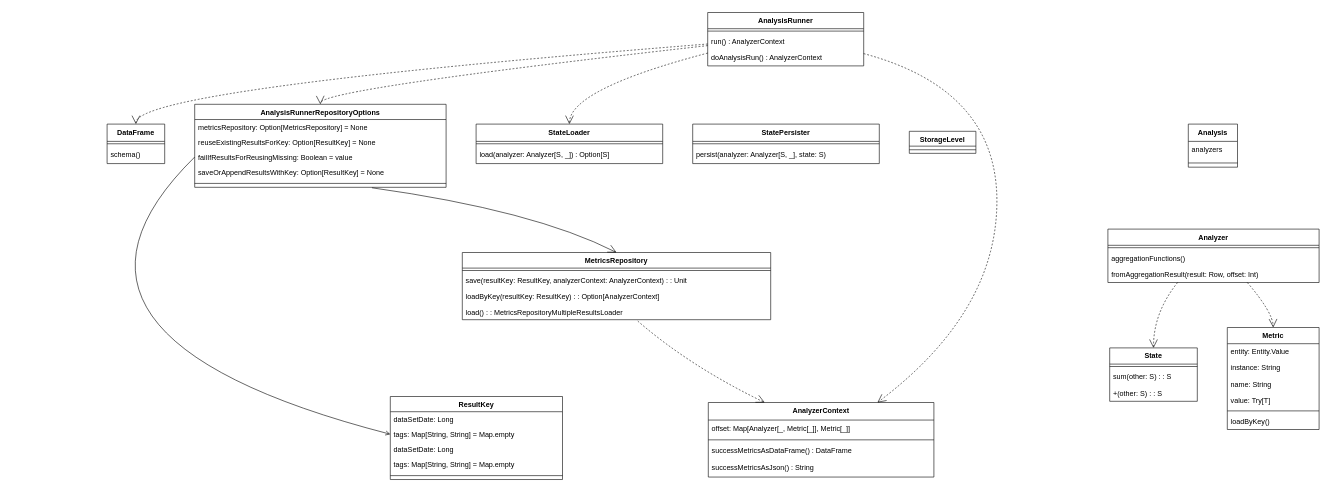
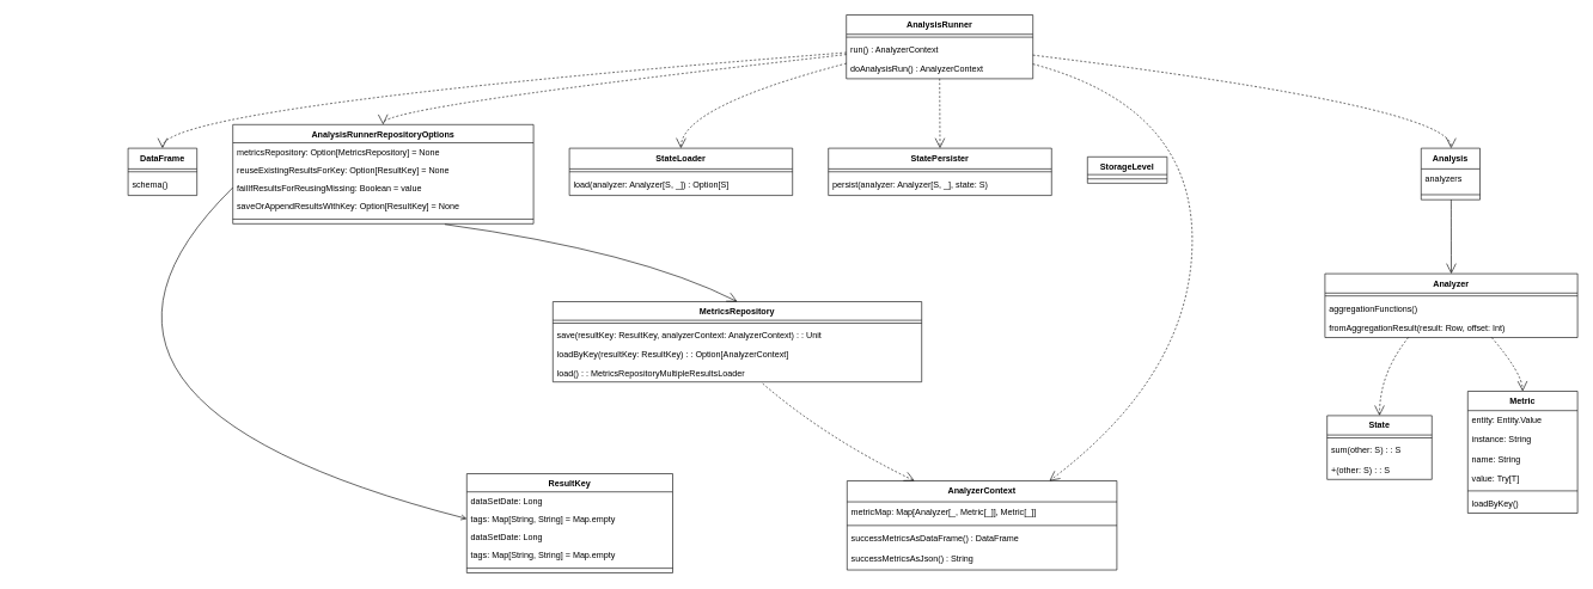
  <mxCell id="0" />
  <mxCell id="1" parent="0" />
  <mxCell id="2" value="DataFrame" style="swimlane;fontStyle=1;align=center;verticalAlign=top;childLayout=stackLayout;horizontal=1;startSize=28.8;horizontalStack=0;resizeParent=1;resizeParentMax=0;resizeLast=0;collapsible=0;marginBottom=0;" vertex="1" parent="1"><mxGeometry x="178" y="206" width="96" height="65.8" as="geometry" /></mxCell>
  <mxCell id="3" style="line;strokeWidth=1;fillColor=none;align=left;verticalAlign=middle;spacingTop=-1;spacingLeft=3;spacingRight=3;rotatable=0;labelPosition=right;points=[];portConstraint=eastwest;strokeColor=inherit;" vertex="1" parent="2"><mxGeometry y="28.8" width="96" height="8" as="geometry" /></mxCell>
  <mxCell id="4" value="schema()" style="text;strokeColor=none;fillColor=none;align=left;verticalAlign=top;spacingLeft=4;spacingRight=4;overflow=hidden;rotatable=0;points=[[0,0.5],[1,0.5]];portConstraint=eastwest;" vertex="1" parent="2"><mxGeometry y="36.8" width="96" height="29" as="geometry" /></mxCell>
  <mxCell id="5" value="Analysis" style="swimlane;fontStyle=1;align=center;verticalAlign=top;childLayout=stackLayout;horizontal=1;startSize=28.8;horizontalStack=0;resizeParent=1;resizeParentMax=0;resizeLast=0;collapsible=0;marginBottom=0;" vertex="1" parent="1"><mxGeometry x="1980" y="206" width="82" height="71.8" as="geometry" /></mxCell>
  <mxCell id="6" value="analyzers" style="text;strokeColor=none;fillColor=none;align=left;verticalAlign=top;spacingLeft=4;spacingRight=4;overflow=hidden;rotatable=0;points=[[0,0.5],[1,0.5]];portConstraint=eastwest;" vertex="1" parent="5"><mxGeometry y="28.8" width="82" height="29" as="geometry" /></mxCell>
  <mxCell id="7" style="line;strokeWidth=1;fillColor=none;align=left;verticalAlign=middle;spacingTop=-1;spacingLeft=3;spacingRight=3;rotatable=0;labelPosition=right;points=[];portConstraint=eastwest;strokeColor=inherit;" vertex="1" parent="5"><mxGeometry y="57.8" width="82" height="14" as="geometry" /></mxCell>
  <mxCell id="8" value="Analyzer" style="swimlane;fontStyle=1;align=center;verticalAlign=top;childLayout=stackLayout;horizontal=1;startSize=27;horizontalStack=0;resizeParent=1;resizeParentMax=0;resizeLast=0;collapsible=0;marginBottom=0;" vertex="1" parent="1"><mxGeometry x="1846" y="381" width="352" height="89" as="geometry" /></mxCell>
  <mxCell id="9" style="line;strokeWidth=1;fillColor=none;align=left;verticalAlign=middle;spacingTop=-1;spacingLeft=3;spacingRight=3;rotatable=0;labelPosition=right;points=[];portConstraint=eastwest;strokeColor=inherit;" vertex="1" parent="8"><mxGeometry y="27" width="352" height="8" as="geometry" /></mxCell>
  <mxCell id="10" value="aggregationFunctions()" style="text;strokeColor=none;fillColor=none;align=left;verticalAlign=top;spacingLeft=4;spacingRight=4;overflow=hidden;rotatable=0;points=[[0,0.5],[1,0.5]];portConstraint=eastwest;" vertex="1" parent="8"><mxGeometry y="35" width="352" height="27" as="geometry" /></mxCell>
  <mxCell id="11" value="fromAggregationResult(result: Row, offset: Int)" style="text;strokeColor=none;fillColor=none;align=left;verticalAlign=top;spacingLeft=4;spacingRight=4;overflow=hidden;rotatable=0;points=[[0,0.5],[1,0.5]];portConstraint=eastwest;" vertex="1" parent="8"><mxGeometry y="62" width="352" height="27" as="geometry" /></mxCell>
  <mxCell id="12" value="State" style="swimlane;fontStyle=1;align=center;verticalAlign=top;childLayout=stackLayout;horizontal=1;startSize=27;horizontalStack=0;resizeParent=1;resizeParentMax=0;resizeLast=0;collapsible=0;marginBottom=0;" vertex="1" parent="1"><mxGeometry x="1849" y="579" width="146" height="89" as="geometry" /></mxCell>
  <mxCell id="13" style="line;strokeWidth=1;fillColor=none;align=left;verticalAlign=middle;spacingTop=-1;spacingLeft=3;spacingRight=3;rotatable=0;labelPosition=right;points=[];portConstraint=eastwest;strokeColor=inherit;" vertex="1" parent="12"><mxGeometry y="27" width="146" height="8" as="geometry" /></mxCell>
  <mxCell id="14" value="sum(other: S) : : S" style="text;strokeColor=none;fillColor=none;align=left;verticalAlign=top;spacingLeft=4;spacingRight=4;overflow=hidden;rotatable=0;points=[[0,0.5],[1,0.5]];portConstraint=eastwest;" vertex="1" parent="12"><mxGeometry y="35" width="146" height="27" as="geometry" /></mxCell>
  <mxCell id="15" value="+(other: S) : : S" style="text;strokeColor=none;fillColor=none;align=left;verticalAlign=top;spacingLeft=4;spacingRight=4;overflow=hidden;rotatable=0;points=[[0,0.5],[1,0.5]];portConstraint=eastwest;" vertex="1" parent="12"><mxGeometry y="62" width="146" height="27" as="geometry" /></mxCell>
  <mxCell id="16" value="Metric" style="swimlane;fontStyle=1;align=center;verticalAlign=top;childLayout=stackLayout;horizontal=1;startSize=27;horizontalStack=0;resizeParent=1;resizeParentMax=0;resizeLast=0;collapsible=0;marginBottom=0;" vertex="1" parent="1"><mxGeometry x="2045" y="545" width="153" height="170" as="geometry" /></mxCell>
  <mxCell id="17" value="entity: Entity.Value" style="text;strokeColor=none;fillColor=none;align=left;verticalAlign=top;spacingLeft=4;spacingRight=4;overflow=hidden;rotatable=0;points=[[0,0.5],[1,0.5]];portConstraint=eastwest;" vertex="1" parent="16"><mxGeometry y="27" width="153" height="27" as="geometry" /></mxCell>
  <mxCell id="18" value="instance: String" style="text;strokeColor=none;fillColor=none;align=left;verticalAlign=top;spacingLeft=4;spacingRight=4;overflow=hidden;rotatable=0;points=[[0,0.5],[1,0.5]];portConstraint=eastwest;" vertex="1" parent="16"><mxGeometry y="54" width="153" height="27" as="geometry" /></mxCell>
  <mxCell id="19" value="name: String" style="text;strokeColor=none;fillColor=none;align=left;verticalAlign=top;spacingLeft=4;spacingRight=4;overflow=hidden;rotatable=0;points=[[0,0.5],[1,0.5]];portConstraint=eastwest;" vertex="1" parent="16"><mxGeometry y="81" width="153" height="27" as="geometry" /></mxCell>
  <mxCell id="20" value="value: Try[T]" style="text;strokeColor=none;fillColor=none;align=left;verticalAlign=top;spacingLeft=4;spacingRight=4;overflow=hidden;rotatable=0;points=[[0,0.5],[1,0.5]];portConstraint=eastwest;" vertex="1" parent="16"><mxGeometry y="108" width="153" height="27" as="geometry" /></mxCell>
  <mxCell id="21" style="line;strokeWidth=1;fillColor=none;align=left;verticalAlign=middle;spacingTop=-1;spacingLeft=3;spacingRight=3;rotatable=0;labelPosition=right;points=[];portConstraint=eastwest;strokeColor=inherit;" vertex="1" parent="16"><mxGeometry y="135" width="153" height="8" as="geometry" /></mxCell>
  <mxCell id="22" value="loadByKey()" style="text;strokeColor=none;fillColor=none;align=left;verticalAlign=top;spacingLeft=4;spacingRight=4;overflow=hidden;rotatable=0;points=[[0,0.5],[1,0.5]];portConstraint=eastwest;" vertex="1" parent="16"><mxGeometry y="143" width="153" height="27" as="geometry" /></mxCell>
  <mxCell id="23" value="AnalysisRunner" style="swimlane;fontStyle=1;align=center;verticalAlign=top;childLayout=stackLayout;horizontal=1;startSize=27;horizontalStack=0;resizeParent=1;resizeParentMax=0;resizeLast=0;collapsible=0;marginBottom=0;" vertex="1" parent="1"><mxGeometry x="1179" y="20" width="260" height="89" as="geometry" /></mxCell>
  <mxCell id="24" style="line;strokeWidth=1;fillColor=none;align=left;verticalAlign=middle;spacingTop=-1;spacingLeft=3;spacingRight=3;rotatable=0;labelPosition=right;points=[];portConstraint=eastwest;strokeColor=inherit;" vertex="1" parent="23"><mxGeometry y="27" width="260" height="8" as="geometry" /></mxCell>
  <mxCell id="25" value="run() : AnalyzerContext" style="text;strokeColor=none;fillColor=none;align=left;verticalAlign=top;spacingLeft=4;spacingRight=4;overflow=hidden;rotatable=0;points=[[0,0.5],[1,0.5]];portConstraint=eastwest;" vertex="1" parent="23"><mxGeometry y="35" width="260" height="27" as="geometry" /></mxCell>
  <mxCell id="26" value="doAnalysisRun() : AnalyzerContext" style="text;strokeColor=none;fillColor=none;align=left;verticalAlign=top;spacingLeft=4;spacingRight=4;overflow=hidden;rotatable=0;points=[[0,0.5],[1,0.5]];portConstraint=eastwest;" vertex="1" parent="23"><mxGeometry y="62" width="260" height="27" as="geometry" /></mxCell>
  <mxCell id="27" value="AnalyzerContext" style="swimlane;fontStyle=1;align=center;verticalAlign=top;childLayout=stackLayout;horizontal=1;startSize=29.25;horizontalStack=0;resizeParent=1;resizeParentMax=0;resizeLast=0;collapsible=0;marginBottom=0;" vertex="1" parent="1"><mxGeometry x="1180" y="670" width="376" height="124.25" as="geometry" /></mxCell>
- <mxCell id="28" value="offset: Map[Analyzer[_, Metric[_]], Metric[_]]" style="text;strokeColor=none;fillColor=none;align=left;verticalAlign=top;spacingLeft=4;spacingRight=4;overflow=hidden;rotatable=0;points=[[0,0.5],[1,0.5]];portConstraint=eastwest;" vertex="1" parent="27"><mxGeometry y="29.25" width="376" height="29" as="geometry" /></mxCell>
+ <mxCell id="28" value="metricMap: Map[Analyzer[_, Metric[_]], Metric[_]]" style="text;strokeColor=none;fillColor=none;align=left;verticalAlign=top;spacingLeft=4;spacingRight=4;overflow=hidden;rotatable=0;points=[[0,0.5],[1,0.5]];portConstraint=eastwest;" vertex="1" parent="27"><mxGeometry y="29.25" width="376" height="29" as="geometry" /></mxCell>
  <mxCell id="29" style="line;strokeWidth=1;fillColor=none;align=left;verticalAlign=middle;spacingTop=-1;spacingLeft=3;spacingRight=3;rotatable=0;labelPosition=right;points=[];portConstraint=eastwest;strokeColor=inherit;" vertex="1" parent="27"><mxGeometry y="58.25" width="376" height="8" as="geometry" /></mxCell>
  <mxCell id="30" value="successMetricsAsDataFrame() : DataFrame" style="text;strokeColor=none;fillColor=none;align=left;verticalAlign=top;spacingLeft=4;spacingRight=4;overflow=hidden;rotatable=0;points=[[0,0.5],[1,0.5]];portConstraint=eastwest;" vertex="1" parent="27"><mxGeometry y="66.25" width="376" height="29" as="geometry" /></mxCell>
  <mxCell id="31" value="successMetricsAsJson() : String" style="text;strokeColor=none;fillColor=none;align=left;verticalAlign=top;spacingLeft=4;spacingRight=4;overflow=hidden;rotatable=0;points=[[0,0.5],[1,0.5]];portConstraint=eastwest;" vertex="1" parent="27"><mxGeometry y="95.25" width="376" height="29" as="geometry" /></mxCell>
  <mxCell id="32" value="StateLoader" style="swimlane;fontStyle=1;align=center;verticalAlign=top;childLayout=stackLayout;horizontal=1;startSize=28.8;horizontalStack=0;resizeParent=1;resizeParentMax=0;resizeLast=0;collapsible=0;marginBottom=0;" vertex="1" parent="1"><mxGeometry x="793" y="206" width="311" height="65.8" as="geometry" /></mxCell>
  <mxCell id="33" style="line;strokeWidth=1;fillColor=none;align=left;verticalAlign=middle;spacingTop=-1;spacingLeft=3;spacingRight=3;rotatable=0;labelPosition=right;points=[];portConstraint=eastwest;strokeColor=inherit;" vertex="1" parent="32"><mxGeometry y="28.8" width="311" height="8" as="geometry" /></mxCell>
  <mxCell id="34" value="load(analyzer: Analyzer[S, _]) : Option[S]" style="text;strokeColor=none;fillColor=none;align=left;verticalAlign=top;spacingLeft=4;spacingRight=4;overflow=hidden;rotatable=0;points=[[0,0.5],[1,0.5]];portConstraint=eastwest;" vertex="1" parent="32"><mxGeometry y="36.8" width="311" height="29" as="geometry" /></mxCell>
  <mxCell id="35" value="StatePersister" style="swimlane;fontStyle=1;align=center;verticalAlign=top;childLayout=stackLayout;horizontal=1;startSize=28.8;horizontalStack=0;resizeParent=1;resizeParentMax=0;resizeLast=0;collapsible=0;marginBottom=0;" vertex="1" parent="1"><mxGeometry x="1154" y="206" width="311" height="65.8" as="geometry" /></mxCell>
  <mxCell id="36" style="line;strokeWidth=1;fillColor=none;align=left;verticalAlign=middle;spacingTop=-1;spacingLeft=3;spacingRight=3;rotatable=0;labelPosition=right;points=[];portConstraint=eastwest;strokeColor=inherit;" vertex="1" parent="35"><mxGeometry y="28.8" width="311" height="8" as="geometry" /></mxCell>
  <mxCell id="37" value="persist(analyzer: Analyzer[S, _], state: S)" style="text;strokeColor=none;fillColor=none;align=left;verticalAlign=top;spacingLeft=4;spacingRight=4;overflow=hidden;rotatable=0;points=[[0,0.5],[1,0.5]];portConstraint=eastwest;" vertex="1" parent="35"><mxGeometry y="36.8" width="311" height="29" as="geometry" /></mxCell>
  <mxCell id="38" value="StorageLevel" style="swimlane;fontStyle=1;align=center;verticalAlign=top;childLayout=stackLayout;horizontal=1;startSize=24.75;horizontalStack=0;resizeParent=1;resizeParentMax=0;resizeLast=0;collapsible=0;marginBottom=0;" vertex="1" parent="1"><mxGeometry x="1515" y="218" width="111" height="36.75" as="geometry" /></mxCell>
  <mxCell id="39" style="line;strokeWidth=1;fillColor=none;align=left;verticalAlign=middle;spacingTop=-1;spacingLeft=3;spacingRight=3;rotatable=0;labelPosition=right;points=[];portConstraint=eastwest;strokeColor=inherit;" vertex="1" parent="38"><mxGeometry y="24.75" width="111" height="12" as="geometry" /></mxCell>
  <mxCell id="40" value="AnalysisRunnerRepositoryOptions" style="swimlane;fontStyle=1;align=center;verticalAlign=top;childLayout=stackLayout;horizontal=1;startSize=25.364;horizontalStack=0;resizeParent=1;resizeParentMax=0;resizeLast=0;collapsible=0;marginBottom=0;" vertex="1" parent="1"><mxGeometry x="324" y="173" width="419" height="138.364" as="geometry" /></mxCell>
  <mxCell id="41" value="metricsRepository: Option[MetricsRepository] = None" style="text;strokeColor=none;fillColor=none;align=left;verticalAlign=top;spacingLeft=4;spacingRight=4;overflow=hidden;rotatable=0;points=[[0,0.5],[1,0.5]];portConstraint=eastwest;" vertex="1" parent="40"><mxGeometry y="25.364" width="419" height="25" as="geometry" /></mxCell>
  <mxCell id="42" value="reuseExistingResultsForKey: Option[ResultKey] = None" style="text;strokeColor=none;fillColor=none;align=left;verticalAlign=top;spacingLeft=4;spacingRight=4;overflow=hidden;rotatable=0;points=[[0,0.5],[1,0.5]];portConstraint=eastwest;" vertex="1" parent="40"><mxGeometry y="50.364" width="419" height="25" as="geometry" /></mxCell>
  <mxCell id="43" value="failIfResultsForReusingMissing: Boolean = value" style="text;strokeColor=none;fillColor=none;align=left;verticalAlign=top;spacingLeft=4;spacingRight=4;overflow=hidden;rotatable=0;points=[[0,0.5],[1,0.5]];portConstraint=eastwest;" vertex="1" parent="40"><mxGeometry y="75.364" width="419" height="25" as="geometry" /></mxCell>
  <mxCell id="44" value="saveOrAppendResultsWithKey: Option[ResultKey] = None" style="text;strokeColor=none;fillColor=none;align=left;verticalAlign=top;spacingLeft=4;spacingRight=4;overflow=hidden;rotatable=0;points=[[0,0.5],[1,0.5]];portConstraint=eastwest;" vertex="1" parent="40"><mxGeometry y="100.364" width="419" height="25" as="geometry" /></mxCell>
  <mxCell id="45" style="line;strokeWidth=1;fillColor=none;align=left;verticalAlign=middle;spacingTop=-1;spacingLeft=3;spacingRight=3;rotatable=0;labelPosition=right;points=[];portConstraint=eastwest;strokeColor=inherit;" vertex="1" parent="40"><mxGeometry y="125.364" width="419" height="13" as="geometry" /></mxCell>
  <mxCell id="46" value="MetricsRepository" style="swimlane;fontStyle=1;align=center;verticalAlign=top;childLayout=stackLayout;horizontal=1;startSize=26;horizontalStack=0;resizeParent=1;resizeParentMax=0;resizeLast=0;collapsible=0;marginBottom=0;" vertex="1" parent="1"><mxGeometry x="770" y="420" width="514" height="112" as="geometry" /></mxCell>
  <mxCell id="47" style="line;strokeWidth=1;fillColor=none;align=left;verticalAlign=middle;spacingTop=-1;spacingLeft=3;spacingRight=3;rotatable=0;labelPosition=right;points=[];portConstraint=eastwest;strokeColor=inherit;" vertex="1" parent="46"><mxGeometry y="26" width="514" height="8" as="geometry" /></mxCell>
  <mxCell id="48" value="save(resultKey: ResultKey, analyzerContext: AnalyzerContext) : : Unit" style="text;strokeColor=none;fillColor=none;align=left;verticalAlign=top;spacingLeft=4;spacingRight=4;overflow=hidden;rotatable=0;points=[[0,0.5],[1,0.5]];portConstraint=eastwest;" vertex="1" parent="46"><mxGeometry y="34" width="514" height="26" as="geometry" /></mxCell>
  <mxCell id="49" value="loadByKey(resultKey: ResultKey) : : Option[AnalyzerContext]" style="text;strokeColor=none;fillColor=none;align=left;verticalAlign=top;spacingLeft=4;spacingRight=4;overflow=hidden;rotatable=0;points=[[0,0.5],[1,0.5]];portConstraint=eastwest;" vertex="1" parent="46"><mxGeometry y="60" width="514" height="26" as="geometry" /></mxCell>
  <mxCell id="50" value="load() : : MetricsRepositoryMultipleResultsLoader" style="text;strokeColor=none;fillColor=none;align=left;verticalAlign=top;spacingLeft=4;spacingRight=4;overflow=hidden;rotatable=0;points=[[0,0.5],[1,0.5]];portConstraint=eastwest;" vertex="1" parent="46"><mxGeometry y="86" width="514" height="26" as="geometry" /></mxCell>
  <mxCell id="51" value="ResultKey" style="swimlane;fontStyle=1;align=center;verticalAlign=top;childLayout=stackLayout;horizontal=1;startSize=25.364;horizontalStack=0;resizeParent=1;resizeParentMax=0;resizeLast=0;collapsible=0;marginBottom=0;" vertex="1" parent="1"><mxGeometry x="650" y="660" width="287" height="138.364" as="geometry" /></mxCell>
  <mxCell id="52" value="dataSetDate: Long" style="text;strokeColor=none;fillColor=none;align=left;verticalAlign=top;spacingLeft=4;spacingRight=4;overflow=hidden;rotatable=0;points=[[0,0.5],[1,0.5]];portConstraint=eastwest;" vertex="1" parent="51"><mxGeometry y="25.364" width="287" height="25" as="geometry" /></mxCell>
  <mxCell id="53" value="tags: Map[String, String] = Map.empty" style="text;strokeColor=none;fillColor=none;align=left;verticalAlign=top;spacingLeft=4;spacingRight=4;overflow=hidden;rotatable=0;points=[[0,0.5],[1,0.5]];portConstraint=eastwest;" vertex="1" parent="51"><mxGeometry y="50.364" width="287" height="25" as="geometry" /></mxCell>
  <mxCell id="54" value="dataSetDate: Long" style="text;strokeColor=none;fillColor=none;align=left;verticalAlign=top;spacingLeft=4;spacingRight=4;overflow=hidden;rotatable=0;points=[[0,0.5],[1,0.5]];portConstraint=eastwest;" vertex="1" parent="51"><mxGeometry y="75.364" width="287" height="25" as="geometry" /></mxCell>
  <mxCell id="55" value="tags: Map[String, String] = Map.empty" style="text;strokeColor=none;fillColor=none;align=left;verticalAlign=top;spacingLeft=4;spacingRight=4;overflow=hidden;rotatable=0;points=[[0,0.5],[1,0.5]];portConstraint=eastwest;" vertex="1" parent="51"><mxGeometry y="100.364" width="287" height="25" as="geometry" /></mxCell>
  <mxCell id="56" style="line;strokeWidth=1;fillColor=none;align=left;verticalAlign=middle;spacingTop=-1;spacingLeft=3;spacingRight=3;rotatable=0;labelPosition=right;points=[];portConstraint=eastwest;strokeColor=inherit;" vertex="1" parent="51"><mxGeometry y="125.364" width="287" height="13" as="geometry" /></mxCell>
  <mxCell id="57" value="" style="curved=1;dashed=1;startArrow=none;endArrow=open;endSize=12;exitX=0.569;exitY=1.09;rounded=0;entryX=0.25;entryY=0;entryDx=0;entryDy=0;exitDx=0;exitDy=0;strokeColor=default;exitPerimeter=0;" edge="1" parent="1" source="50" target="27"><mxGeometry relative="1" as="geometry"><Array as="points"><mxPoint x="1150" y="610" /></Array><mxPoint x="1337" y="667" as="targetPoint" /></mxGeometry></mxCell>
  <mxCell id="58" value="" style="curved=1;dashed=1;startArrow=none;endArrow=open;endSize=12;exitX=0.33;exitY=1;entryX=0.5;entryY=0;rounded=0;" edge="1" parent="1" source="8" target="12"><mxGeometry relative="1" as="geometry"><Array as="points"><mxPoint x="1922" y="520" /></Array></mxGeometry></mxCell>
  <mxCell id="59" value="" style="curved=1;dashed=1;startArrow=none;endArrow=open;endSize=12;exitX=0.66;exitY=1;entryX=0.5;entryY=0;rounded=0;" edge="1" parent="1" source="8" target="16"><mxGeometry relative="1" as="geometry"><Array as="points"><mxPoint x="2121" y="520" /></Array></mxGeometry></mxCell>
+ <mxCell id="60" value="" style="curved=1;startArrow=none;endArrow=open;endSize=12;exitX=0.51;exitY=1;entryX=0.5;entryY=0;rounded=0;" edge="1" parent="1" source="5" target="8"><mxGeometry relative="1" as="geometry"><Array as="points" /></mxGeometry></mxCell>
  <mxCell id="61" value="" style="curved=1;dashed=1;startArrow=none;endArrow=open;endSize=12;exitX=0;exitY=0.62;entryX=0.5;entryY=0;rounded=0;" edge="1" parent="1" source="23" target="40"><mxGeometry relative="1" as="geometry"><Array as="points"><mxPoint x="533" y="148" /></Array></mxGeometry></mxCell>
+ <mxCell id="62" value="" style="curved=1;dashed=1;startArrow=none;endArrow=open;endSize=12;exitX=1;exitY=0.63;entryX=0.51;entryY=0;rounded=0;" edge="1" parent="1" source="23" target="5"><mxGeometry relative="1" as="geometry"><Array as="points"><mxPoint x="2022" y="148" /></Array></mxGeometry></mxCell>
  <mxCell id="63" value="" style="curved=1;dashed=1;startArrow=none;endArrow=open;endSize=12;exitX=0;exitY=0.59;entryX=0.5;entryY=0;rounded=0;" edge="1" parent="1" source="23" target="2"><mxGeometry relative="1" as="geometry"><Array as="points"><mxPoint x="226" y="148" /></Array></mxGeometry></mxCell>
  <mxCell id="64" value="" style="curved=1;dashed=1;startArrow=none;endArrow=open;endSize=12;exitX=1;exitY=0.77;rounded=0;entryX=0.75;entryY=0;entryDx=0;entryDy=0;" edge="1" parent="1" source="23" target="27"><mxGeometry relative="1" as="geometry"><Array as="points"><mxPoint x="1661" y="148" /><mxPoint x="1661" y="520" /></Array><mxPoint x="1368" y="670" as="targetPoint" /></mxGeometry></mxCell>
  <mxCell id="65" value="" style="curved=1;dashed=1;startArrow=none;endArrow=open;endSize=12;exitX=0;exitY=0.76;entryX=0.5;entryY=0;rounded=0;" edge="1" parent="1" source="23" target="32"><mxGeometry relative="1" as="geometry"><Array as="points"><mxPoint x="949" y="148" /></Array></mxGeometry></mxCell>
+ <mxCell id="66" value="" style="curved=1;dashed=1;startArrow=none;endArrow=open;endSize=12;exitX=0.5;exitY=1;entryX=0.5;entryY=0;rounded=0;" edge="1" parent="1" source="23" target="35"><mxGeometry relative="1" as="geometry"><Array as="points" /></mxGeometry></mxCell>
  <mxCell id="67" value="" style="curved=1;startArrow=none;endArrow=open;endSize=12;exitX=0.705;exitY=1.057;entryX=0.5;entryY=0;rounded=0;exitDx=0;exitDy=0;exitPerimeter=0;" edge="1" parent="1" source="45" target="46"><mxGeometry relative="1" as="geometry"><Array as="points"><mxPoint x="890" y="350" /></Array></mxGeometry></mxCell>
  <mxCell id="68" value="" style="curved=1;startArrow=none;endArrow=open;exitX=0;exitY=0.5;entryX=0;entryY=0.5;rounded=0;exitDx=0;exitDy=0;entryDx=0;entryDy=0;" edge="1" parent="1" source="43" target="53"><mxGeometry relative="1" as="geometry"><Array as="points"><mxPoint x="20" y="560" /></Array></mxGeometry></mxCell>
